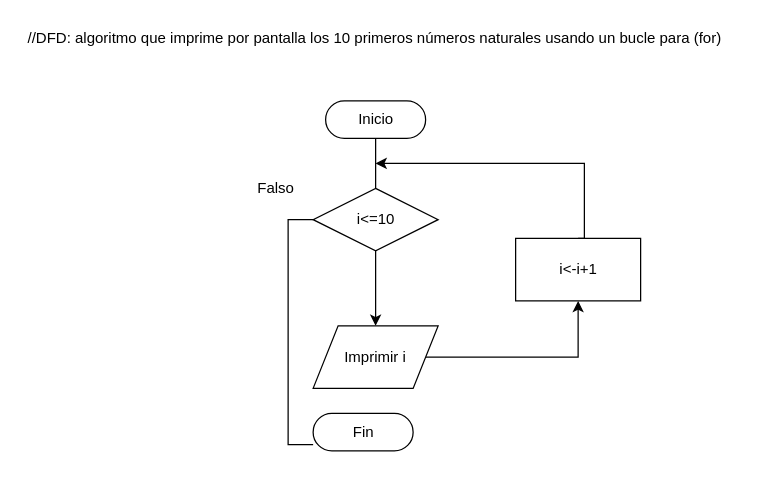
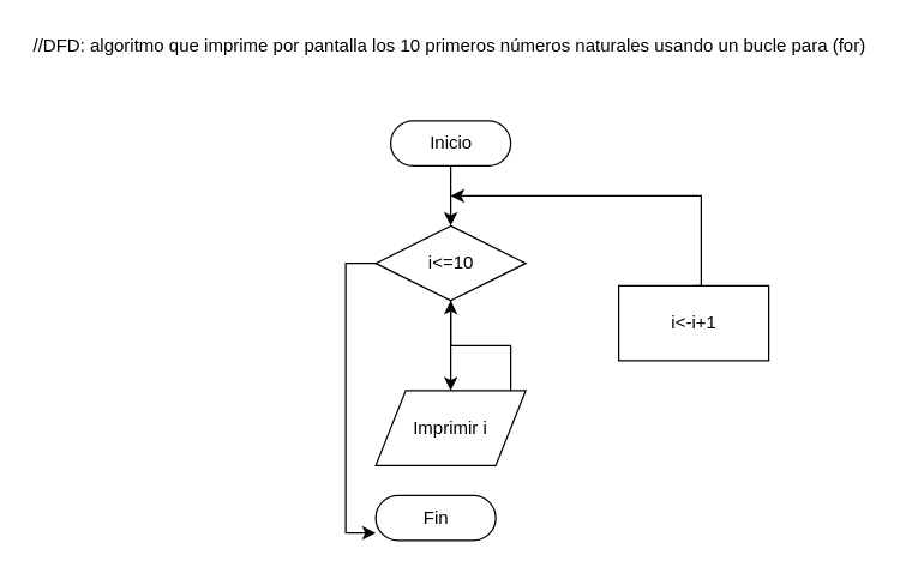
  <mxCell id="0" />
  <mxCell id="1" parent="0" />
  <mxCell id="2" value="//DFD: algoritmo que imprime por pantalla los 10 primeros números naturales usando un bucle para (for)" style="text;html=1;align=left;verticalAlign=middle;resizable=0;points=[];autosize=1;strokeColor=none;" vertex="1" parent="1"><mxGeometry x="20" y="20" width="570" height="20" as="geometry" /></mxCell>
- <mxCell id="3" style="edgeStyle=orthogonalEdgeStyle;rounded=0;orthogonalLoop=1;jettySize=auto;html=1;entryX=0.5;entryY=0;entryDx=0;entryDy=0;endArrow=none;" edge="1" parent="1" source="4" target="7"><mxGeometry relative="1" as="geometry"><mxPoint x="300" y="150" as="targetPoint" /></mxGeometry></mxCell>
+ <mxCell id="3" style="edgeStyle=orthogonalEdgeStyle;rounded=0;orthogonalLoop=1;jettySize=auto;html=1;entryX=0.5;entryY=0;entryDx=0;entryDy=0;" edge="1" parent="1" source="4" target="7"><mxGeometry relative="1" as="geometry"><mxPoint x="300" y="150" as="targetPoint" /></mxGeometry></mxCell>
  <mxCell id="4" value="Inicio" style="html=1;dashed=0;whitespace=wrap;shape=mxgraph.dfd.start" vertex="1" parent="1"><mxGeometry x="260" y="80" width="80" height="30" as="geometry" /></mxCell>
  <mxCell id="5" style="edgeStyle=orthogonalEdgeStyle;rounded=0;orthogonalLoop=1;jettySize=auto;html=1;exitX=0.5;exitY=1;exitDx=0;exitDy=0;entryX=0.5;entryY=0;entryDx=0;entryDy=0;" edge="1" parent="1" source="7"><mxGeometry relative="1" as="geometry"><mxPoint x="300" y="260" as="targetPoint" /></mxGeometry></mxCell>
- <mxCell id="6" style="edgeStyle=orthogonalEdgeStyle;rounded=0;orthogonalLoop=1;jettySize=auto;html=1;endArrow=none;" edge="1" parent="1" source="7" target="12"><mxGeometry relative="1" as="geometry"><mxPoint x="210" y="370" as="targetPoint" /><Array as="points"><mxPoint x="230" y="175" /><mxPoint x="230" y="355" /></Array></mxGeometry></mxCell>
+ <mxCell id="6" style="edgeStyle=orthogonalEdgeStyle;rounded=0;orthogonalLoop=1;jettySize=auto;html=1;" edge="1" parent="1" source="7" target="12"><mxGeometry relative="1" as="geometry"><mxPoint x="210" y="370" as="targetPoint" /><Array as="points"><mxPoint x="230" y="175" /><mxPoint x="230" y="355" /></Array></mxGeometry></mxCell>
  <mxCell id="7" value="i&amp;lt;=10" style="shape=rhombus;html=1;dashed=0;whitespace=wrap;perimeter=rhombusPerimeter;" vertex="1" parent="1"><mxGeometry x="250" y="150" width="100" height="50" as="geometry" /></mxCell>
- <mxCell id="8" value="Falso" style="text;html=1;align=center;verticalAlign=middle;resizable=0;points=[];autosize=1;strokeColor=none;" vertex="1" parent="1"><mxGeometry x="200" y="140" width="40" height="20" as="geometry" /></mxCell>
- <mxCell id="9" style="edgeStyle=orthogonalEdgeStyle;rounded=0;orthogonalLoop=1;jettySize=auto;html=1;exitX=1;exitY=0.5;exitDx=0;exitDy=0;entryX=0.5;entryY=1;entryDx=0;entryDy=0;" edge="1" parent="1" source="13" target="11"><mxGeometry relative="1" as="geometry"><mxPoint x="350" y="285" as="sourcePoint" /></mxGeometry></mxCell>
+ <mxCell id="9" style="edgeStyle=orthogonalEdgeStyle;rounded=0;orthogonalLoop=1;jettySize=auto;html=1;exitX=1;exitY=0.5;exitDx=0;exitDy=0;" edge="1" parent="1" source="13" target="7"><mxGeometry relative="1" as="geometry"><mxPoint x="350" y="285" as="sourcePoint" /></mxGeometry></mxCell>
  <mxCell id="10" style="edgeStyle=orthogonalEdgeStyle;rounded=0;orthogonalLoop=1;jettySize=auto;html=1;exitX=0.5;exitY=0;exitDx=0;exitDy=0;" edge="1" parent="1" source="11"><mxGeometry relative="1" as="geometry"><mxPoint x="300" y="130" as="targetPoint" /><Array as="points"><mxPoint x="467" y="130" /></Array></mxGeometry></mxCell>
  <mxCell id="11" value="i&amp;lt;-i+1" style="html=1;dashed=0;whitespace=wrap;" vertex="1" parent="1"><mxGeometry x="412" y="190" width="100" height="50" as="geometry" /></mxCell>
  <mxCell id="12" value="Fin" style="html=1;dashed=0;whitespace=wrap;shape=mxgraph.dfd.start" vertex="1" parent="1"><mxGeometry x="250" y="330" width="80" height="30" as="geometry" /></mxCell>
  <mxCell id="13" value="Imprimir i" style="shape=parallelogram;perimeter=parallelogramPerimeter;whiteSpace=wrap;html=1;dashed=0;" vertex="1" parent="1"><mxGeometry x="250" y="260" width="100" height="50" as="geometry" /></mxCell>
